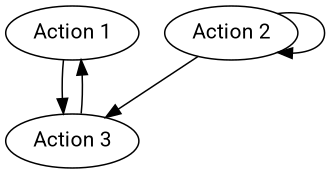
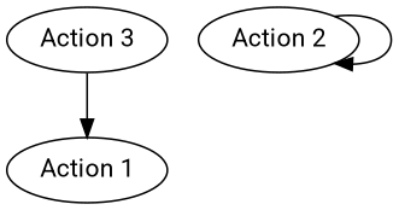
  digraph {
    fontname=Roboto
    node [fontname=Roboto]
    edge [fontname=Roboto]
    "Action 1"
    "Action 3"
    "Action 2"
-   "Action 1" -> "Action 3"
    "Action 3" -> "Action 1"
-   "Action 2" -> "Action 3"
    "Action 2" -> "Action 2"
  }
